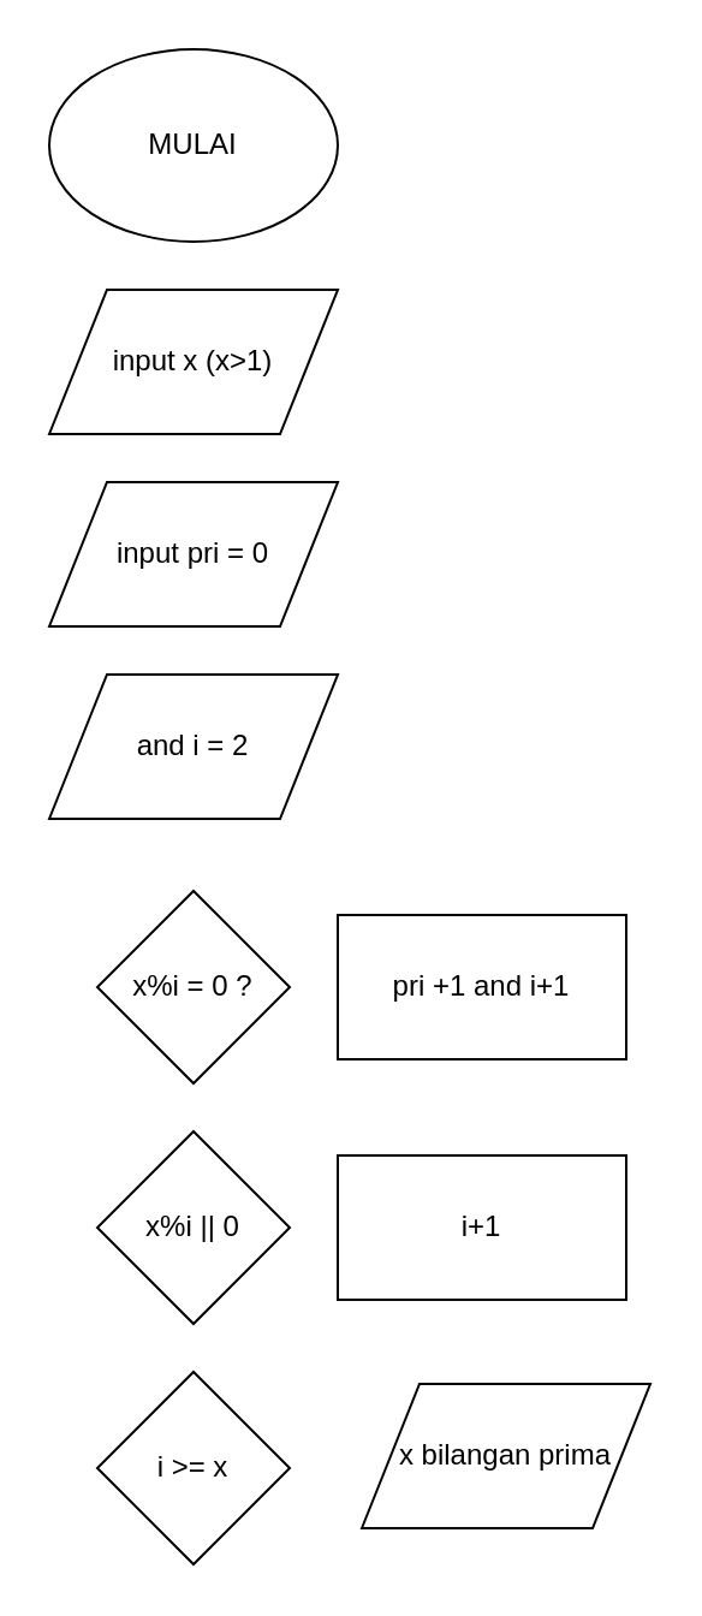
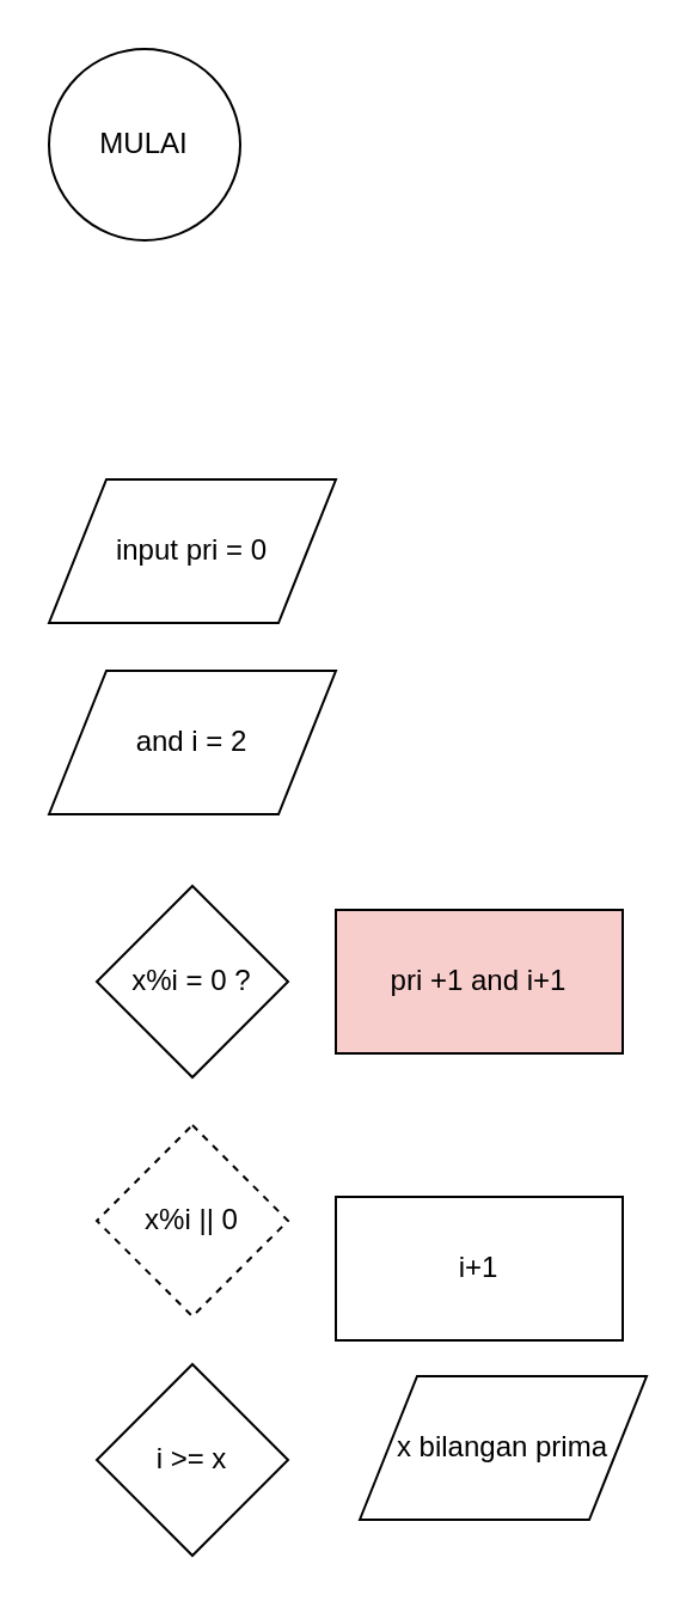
  <mxCell id="0" />
  <mxCell id="1" parent="0" />
- <mxCell id="2" value="MULAI" style="ellipse;whiteSpace=wrap;html=1;" vertex="1" parent="1"><mxGeometry x="20" y="20" width="120" height="80" as="geometry" /></mxCell>
- <mxCell id="3" value="input x (x&amp;gt;1)" style="shape=parallelogram;perimeter=parallelogramPerimeter;whiteSpace=wrap;html=1;" vertex="1" parent="1"><mxGeometry x="20" y="120" width="120" height="60" as="geometry" /></mxCell>
+ <mxCell id="2" value="MULAI" style="ellipse;whiteSpace=wrap;html=1;" vertex="1" parent="1"><mxGeometry x="20" y="20" width="80" height="80" as="geometry" /></mxCell>
  <mxCell id="4" value="input pri = 0" style="shape=parallelogram;perimeter=parallelogramPerimeter;whiteSpace=wrap;html=1;" vertex="1" parent="1"><mxGeometry x="20" y="200" width="120" height="60" as="geometry" /></mxCell>
  <mxCell id="5" value="and i = 2" style="shape=parallelogram;perimeter=parallelogramPerimeter;whiteSpace=wrap;html=1;" vertex="1" parent="1"><mxGeometry x="20" y="280" width="120" height="60" as="geometry" /></mxCell>
  <mxCell id="6" value="x%i = 0 ?" style="rhombus;whiteSpace=wrap;html=1;" vertex="1" parent="1"><mxGeometry x="40" y="370" width="80" height="80" as="geometry" /></mxCell>
- <mxCell id="7" value="pri +1 and i+1" style="rounded=0;whiteSpace=wrap;html=1;" vertex="1" parent="1"><mxGeometry x="140" y="380" width="120" height="60" as="geometry" /></mxCell>
- <mxCell id="8" value="x%i || 0" style="rhombus;whiteSpace=wrap;html=1;" vertex="1" parent="1"><mxGeometry x="40" y="470" width="80" height="80" as="geometry" /></mxCell>
- <mxCell id="9" value="i+1" style="rounded=0;whiteSpace=wrap;html=1;" vertex="1" parent="1"><mxGeometry x="140" y="480" width="120" height="60" as="geometry" /></mxCell>
+ <mxCell id="7" value="pri +1 and i+1" style="rounded=0;whiteSpace=wrap;html=1;fillColor=#f8cecc;" vertex="1" parent="1"><mxGeometry x="140" y="380" width="120" height="60" as="geometry" /></mxCell>
+ <mxCell id="8" value="x%i || 0" style="rhombus;whiteSpace=wrap;html=1;dashed=1;" vertex="1" parent="1"><mxGeometry x="40" y="470" width="80" height="80" as="geometry" /></mxCell>
+ <mxCell id="9" value="i+1" style="rounded=0;whiteSpace=wrap;html=1;" vertex="1" parent="1"><mxGeometry x="140" y="500" width="120" height="60" as="geometry" /></mxCell>
  <mxCell id="10" value="i &amp;gt;= x" style="rhombus;whiteSpace=wrap;html=1;" vertex="1" parent="1"><mxGeometry x="40" y="570" width="80" height="80" as="geometry" /></mxCell>
  <mxCell id="11" value="x bilangan prima" style="shape=parallelogram;perimeter=parallelogramPerimeter;whiteSpace=wrap;html=1;" vertex="1" parent="1"><mxGeometry x="150" y="575" width="120" height="60" as="geometry" /></mxCell>
